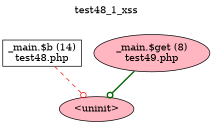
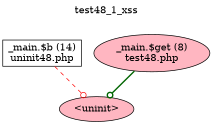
  digraph {
    label=test48_1_xss
    labelloc=t
    node [fillcolor=lightpink shape=ellipse style=filled]
    edge [arrowhead=odot]
-   n1 [fillcolor=white label="_main.$b (14)\ntest48.php" shape=box]
+   n1 [fillcolor=white label="_main.$b (14)\nuninit48.php" shape=box]
    n2 [label="<uninit>"]
-   n3 [label="_main.$get (8)\ntest49.php"]
+   n3 [label="_main.$get (8)\ntest48.php"]
    n1 -> n2 [color=red style=dashed]
    n3 -> n2 [color=darkgreen style=bold]
  }
